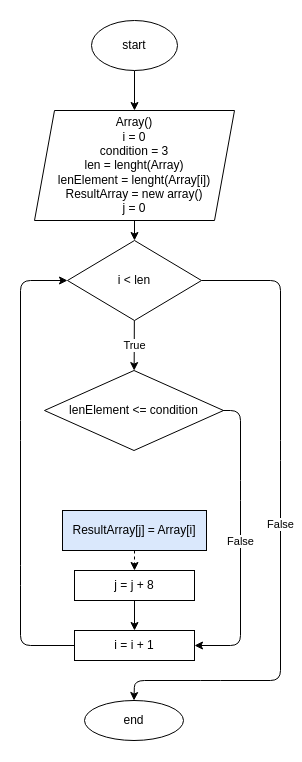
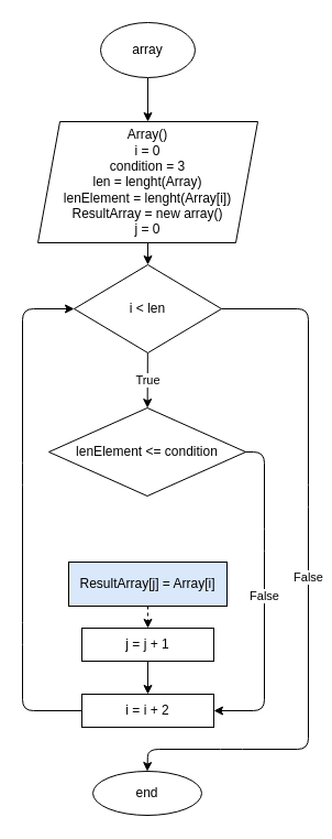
  <mxCell id="0" />
  <mxCell id="1" parent="0" />
  <mxCell id="2" value="" style="edgeStyle=none;html=1;" edge="1" parent="1" source="3"><mxGeometry relative="1" as="geometry"><mxPoint x="134" y="110" as="targetPoint" /></mxGeometry></mxCell>
- <mxCell id="3" value="start" style="ellipse;whiteSpace=wrap;html=1;" vertex="1" parent="1"><mxGeometry x="91" y="20" width="86" height="50" as="geometry" /></mxCell>
+ <mxCell id="3" value="array" style="ellipse;whiteSpace=wrap;html=1;" vertex="1" parent="1"><mxGeometry x="91" y="20" width="86" height="50" as="geometry" /></mxCell>
  <mxCell id="4" value="True" style="edgeStyle=none;html=1;" edge="1" parent="1" source="6" target="8"><mxGeometry relative="1" as="geometry" /></mxCell>
  <mxCell id="5" value="False" style="edgeStyle=none;html=1;exitX=1;exitY=0.5;exitDx=0;exitDy=0;" edge="1" parent="1" source="6" target="15"><mxGeometry relative="1" as="geometry"><Array as="points"><mxPoint x="280" y="280" /><mxPoint x="280" y="450" /><mxPoint x="280" y="680" /><mxPoint x="210" y="680" /><mxPoint x="134" y="680" /></Array></mxGeometry></mxCell>
  <mxCell id="6" value="i &amp;lt; len" style="rhombus;whiteSpace=wrap;html=1;" vertex="1" parent="1"><mxGeometry x="67" y="240" width="134" height="80" as="geometry" /></mxCell>
  <mxCell id="7" value="False" style="edgeStyle=none;html=1;entryX=1;entryY=0.5;entryDx=0;entryDy=0;" edge="1" parent="1" target="14"><mxGeometry relative="1" as="geometry"><mxPoint x="220" y="410" as="sourcePoint" /><Array as="points"><mxPoint x="240" y="410" /><mxPoint x="240" y="490" /><mxPoint x="240" y="645" /></Array></mxGeometry></mxCell>
  <mxCell id="8" value="lenElement &amp;lt;= condition" style="rhombus;whiteSpace=wrap;html=1;" vertex="1" parent="1"><mxGeometry x="44" y="370" width="179" height="80" as="geometry" /></mxCell>
  <mxCell id="9" value="" style="edgeStyle=none;html=1;" edge="1" parent="1" source="10" target="6"><mxGeometry relative="1" as="geometry" /></mxCell>
  <mxCell id="10" value="&lt;span&gt;Array()&lt;/span&gt;&lt;br&gt;&lt;span&gt;i = 0&lt;br&gt;condition = 3&lt;br&gt;&lt;/span&gt;len = lenght(Array)&lt;br&gt;lenElement = lenght(Array[i])&lt;br&gt;&lt;span&gt;ResultArray = new array()&lt;br&gt;j = 0&lt;br&gt;&lt;/span&gt;" style="shape=parallelogram;perimeter=parallelogramPerimeter;whiteSpace=wrap;html=1;fixedSize=1;" vertex="1" parent="1"><mxGeometry x="34" y="110" width="200" height="110" as="geometry" /></mxCell>
  <mxCell id="11" value="" style="edgeStyle=none;html=1;dashed=1;" edge="1" parent="1" source="12" target="17"><mxGeometry relative="1" as="geometry" /></mxCell>
  <mxCell id="12" value="ResultArray[j] = Array[i]" style="rounded=0;whiteSpace=wrap;html=1;fillColor=#dae8fc;" vertex="1" parent="1"><mxGeometry x="62" y="510" width="144" height="40" as="geometry" /></mxCell>
  <mxCell id="13" style="edgeStyle=none;html=1;entryX=0;entryY=0.5;entryDx=0;entryDy=0;exitX=0;exitY=0.5;exitDx=0;exitDy=0;" edge="1" parent="1" source="14" target="6"><mxGeometry relative="1" as="geometry"><Array as="points"><mxPoint x="20" y="645" /><mxPoint x="20" y="575" /><mxPoint x="20" y="430" /><mxPoint x="20" y="280" /></Array></mxGeometry></mxCell>
- <mxCell id="14" value="i = i + 1" style="whiteSpace=wrap;html=1;rounded=0;" vertex="1" parent="1"><mxGeometry x="74" y="630" width="120" height="30" as="geometry" /></mxCell>
+ <mxCell id="14" value="i = i + 2" style="whiteSpace=wrap;html=1;rounded=0;" vertex="1" parent="1"><mxGeometry x="74" y="630" width="120" height="30" as="geometry" /></mxCell>
  <mxCell id="15" value="end" style="ellipse;whiteSpace=wrap;html=1;" vertex="1" parent="1"><mxGeometry x="84" y="700" width="99" height="40" as="geometry" /></mxCell>
  <mxCell id="16" value="" style="edgeStyle=none;html=1;" edge="1" parent="1" source="17"><mxGeometry relative="1" as="geometry"><mxPoint x="134" y="630" as="targetPoint" /></mxGeometry></mxCell>
- <mxCell id="17" value="j = j + 8" style="whiteSpace=wrap;html=1;rounded=0;" vertex="1" parent="1"><mxGeometry x="74" y="570" width="120" height="30" as="geometry" /></mxCell>
+ <mxCell id="17" value="j = j + 1" style="whiteSpace=wrap;html=1;rounded=0;" vertex="1" parent="1"><mxGeometry x="74" y="570" width="120" height="30" as="geometry" /></mxCell>
